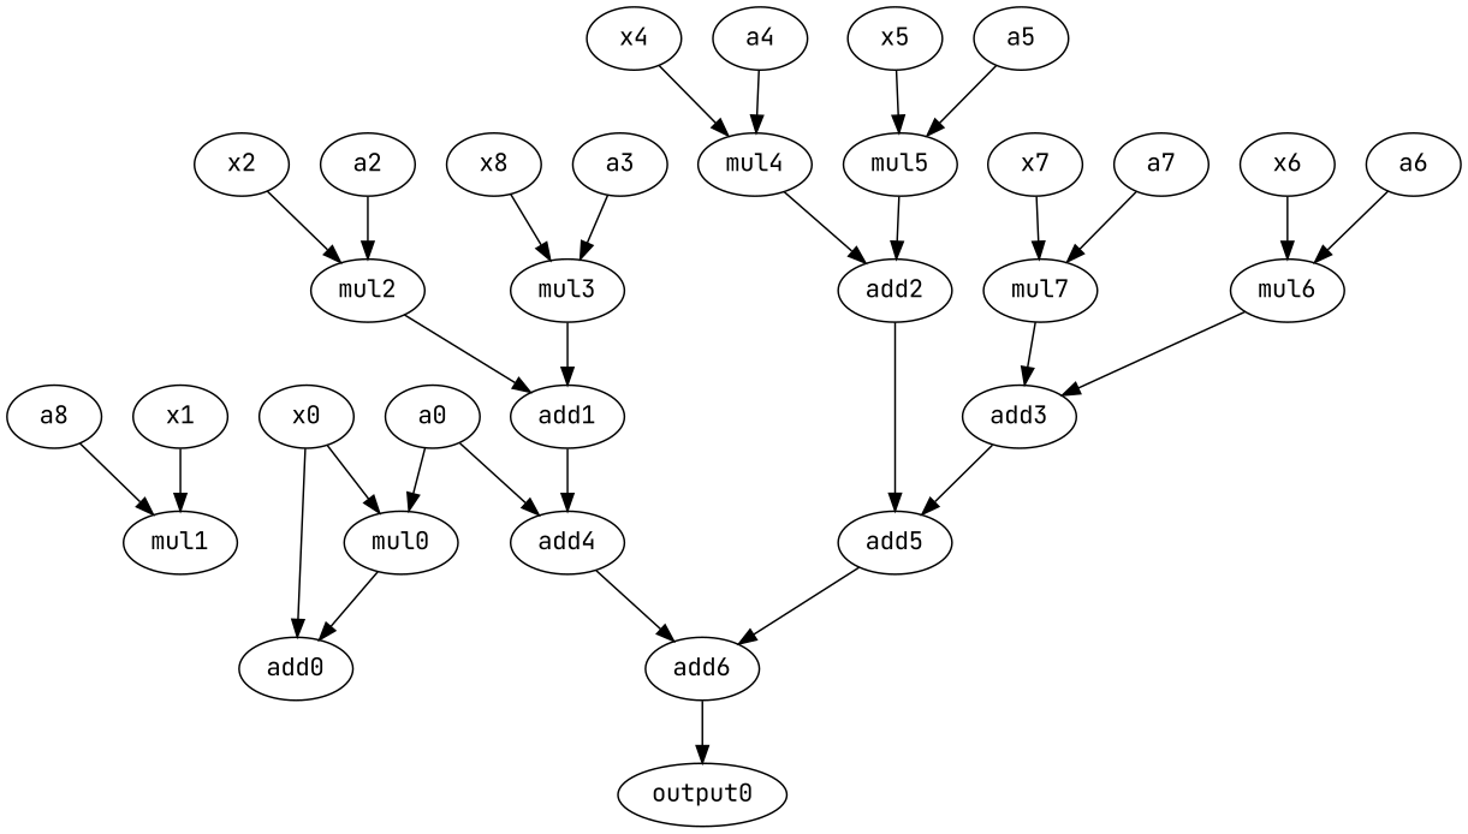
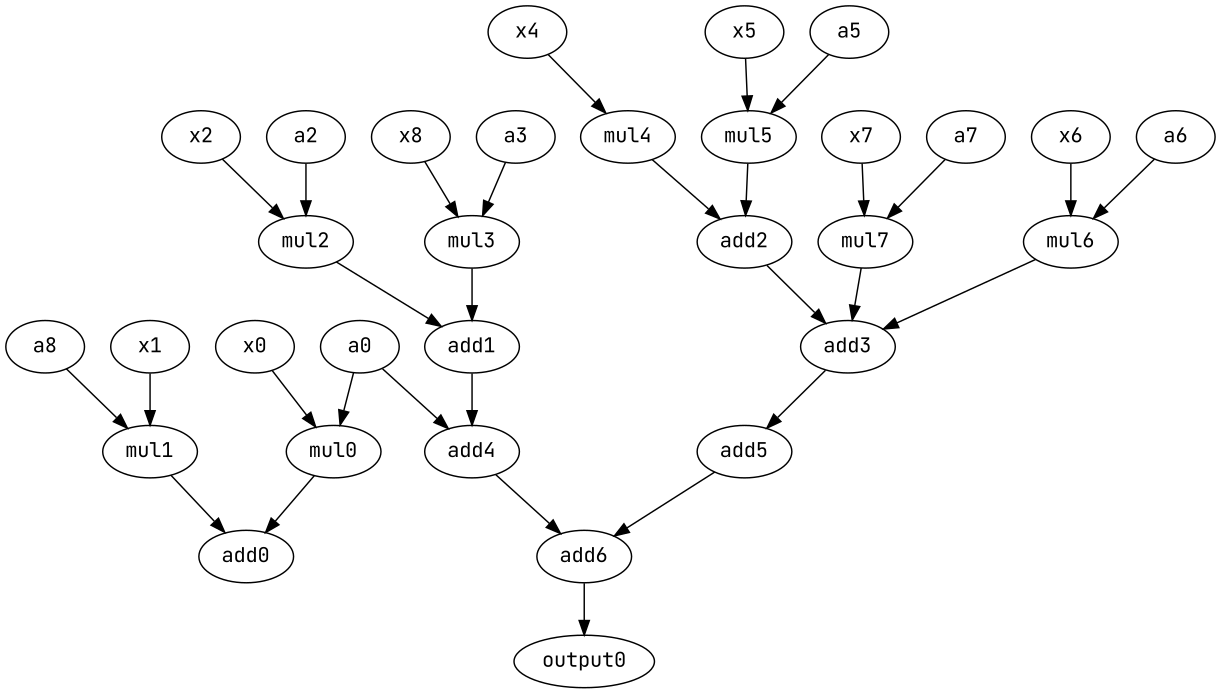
  digraph {
    fontname="JetBrains Mono"
    node [fontname="JetBrains Mono" opcode=load]
    edge [fontname="JetBrains Mono" operand=0]
    mul0 [opcode=mul]
    x0
    add0 [opcode=add]
    mul1 [opcode=mul]
    x1
    mul2 [opcode=mul]
    x2
    add1 [opcode=add]
    n9 [label=x8]
    mul3 [opcode=mul]
    mul4 [opcode=mul]
    x4
    add2 [opcode=add]
    mul5 [opcode=mul]
    x5
    mul6 [opcode=mul]
    x6
    add3 [opcode=add]
    mul7 [opcode=mul]
    x7
    output0 [opcode=store]
    a0
    add4 [opcode=add]
    n24 [label=a8]
    a2
    a3
-   a4
    a5
    a6
    a7
    add5 [opcode=add]
    add6 [opcode=add]
    mul0 -> add0
    x0 -> mul0 [operand=1]
-   x0 -> add0 [operand=1]
+   mul1 -> add0 [operand=1]
    x1 -> mul1 [operand=1]
    mul2 -> add1
    x2 -> mul2 [operand=1]
    add1 -> add4 [operand=1]
    n9 -> mul3 [operand=1]
    mul3 -> add1 [operand=1]
    mul4 -> add2
    x4 -> mul4 [operand=1]
-   add2 -> add5
+   add2 -> add3
    mul5 -> add2 [operand=1]
    x5 -> mul5 [operand=1]
    mul6 -> add3
    x6 -> mul6 [operand=1]
    add3 -> add5 [operand=1]
    mul7 -> add3 [operand=1]
    x7 -> mul7 [operand=1]
    a0 -> mul0
    a0 -> add4
    add4 -> add6
    n24 -> mul1
    a2 -> mul2
    a3 -> mul3
-   a4 -> mul4
    a5 -> mul5
    a6 -> mul6
    a7 -> mul7
    add5 -> add6 [operand=1]
    add6 -> output0
  }
